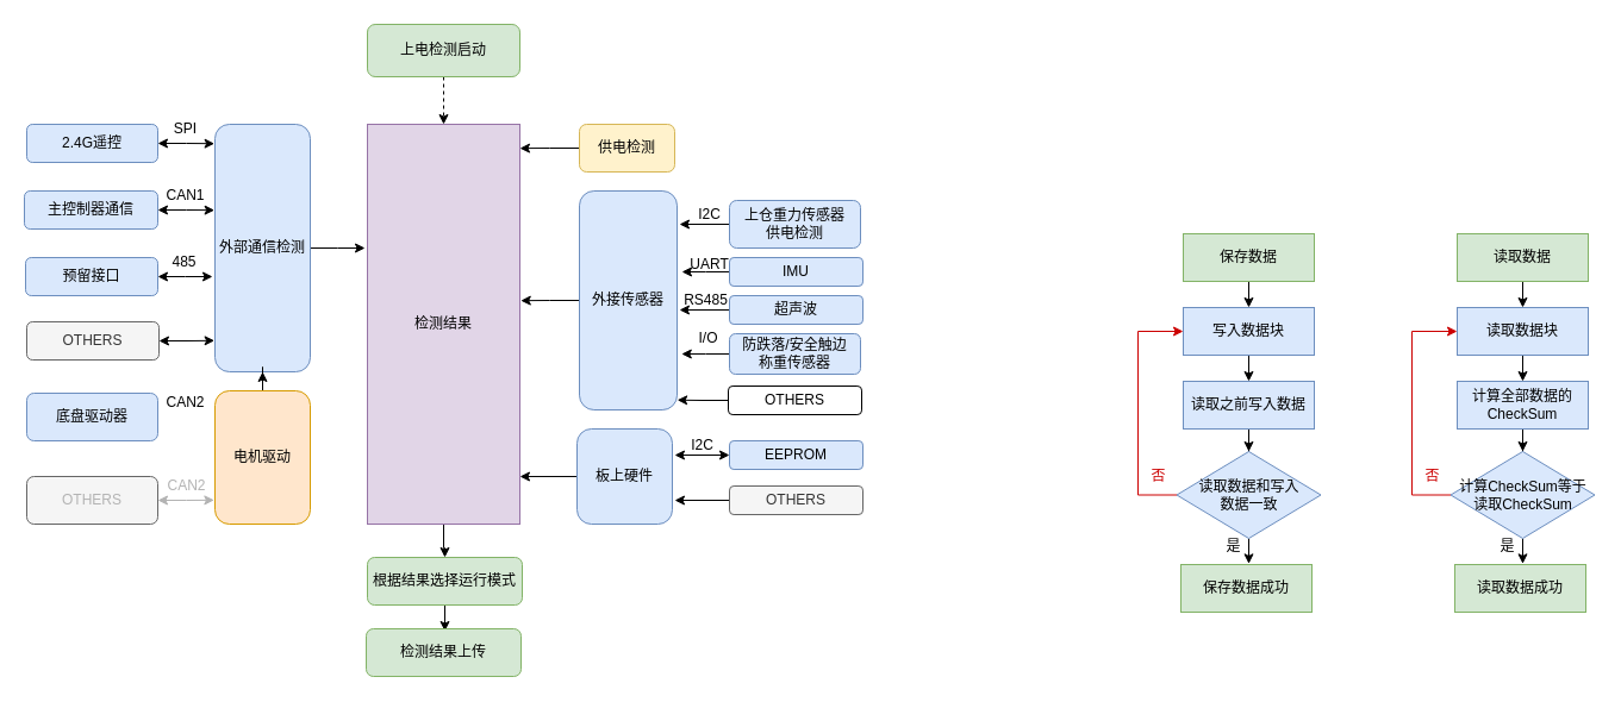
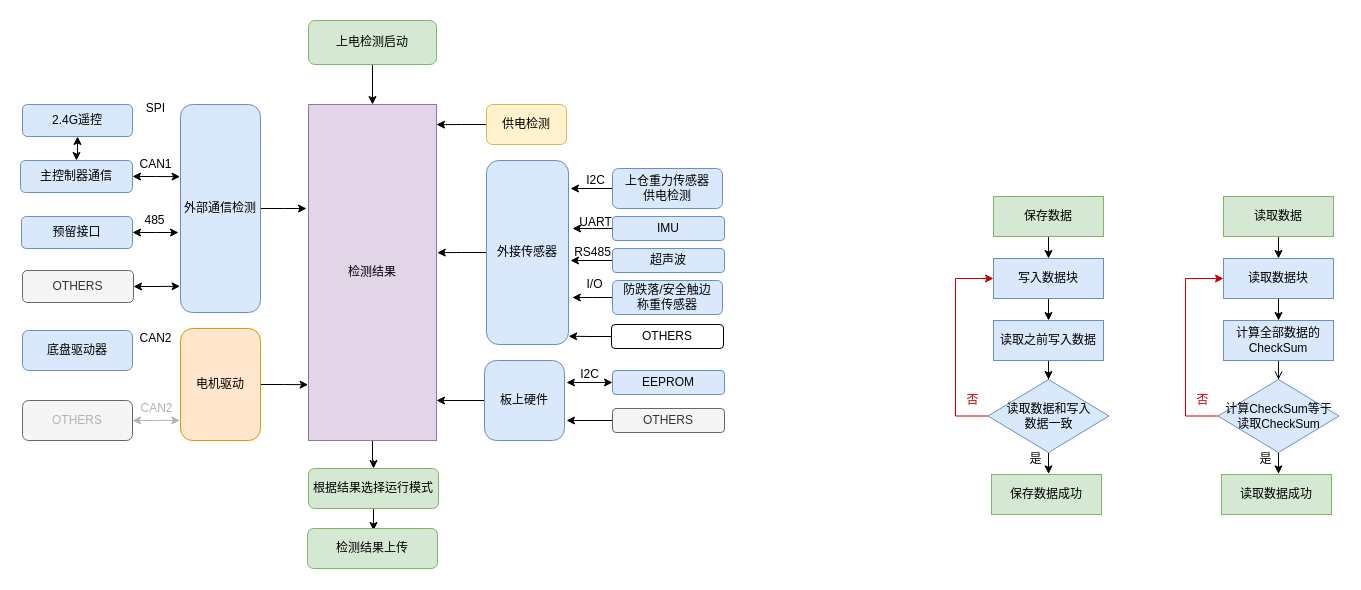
  <mxCell id="0" />
  <mxCell id="1" parent="0" />
  <mxCell id="2" style="edgeStyle=orthogonalEdgeStyle;rounded=0;orthogonalLoop=1;jettySize=auto;html=1;entryX=0.5;entryY=0;entryDx=0;entryDy=0;fontColor=#B3B3B3;startArrow=none;startFill=0;endArrow=classic;endFill=1;strokeColor=#000000;" edge="1" parent="1" source="3" target="48"><mxGeometry relative="1" as="geometry" /></mxCell>
  <mxCell id="3" value="检测结果" style="rounded=0;whiteSpace=wrap;html=1;fillColor=#e1d5e7;strokeColor=#9673a6;" vertex="1" parent="1"><mxGeometry x="308" y="104" width="128" height="336" as="geometry" /></mxCell>
  <mxCell id="4" style="edgeStyle=orthogonalEdgeStyle;rounded=0;orthogonalLoop=1;jettySize=auto;html=1;entryX=1;entryY=0.06;entryDx=0;entryDy=0;entryPerimeter=0;startArrow=none;startFill=0;endArrow=classic;endFill=1;" edge="1" parent="1" source="5" target="3"><mxGeometry relative="1" as="geometry" /></mxCell>
  <mxCell id="5" value="供电检测" style="rounded=1;whiteSpace=wrap;html=1;fillColor=#fff2cc;strokeColor=#d6b656;" vertex="1" parent="1"><mxGeometry x="486" y="104" width="80" height="40" as="geometry" /></mxCell>
  <mxCell id="6" style="edgeStyle=orthogonalEdgeStyle;rounded=0;orthogonalLoop=1;jettySize=auto;html=1;entryX=1.006;entryY=0.441;entryDx=0;entryDy=0;entryPerimeter=0;fontColor=#B3B3B3;startArrow=none;startFill=0;endArrow=classic;endFill=1;strokeColor=#000000;" edge="1" parent="1" source="7" target="3"><mxGeometry relative="1" as="geometry" /></mxCell>
  <mxCell id="7" value="外接传感器" style="rounded=1;whiteSpace=wrap;html=1;fillColor=#dae8fc;strokeColor=#6c8ebf;" vertex="1" parent="1"><mxGeometry x="486" y="160" width="82" height="184" as="geometry" /></mxCell>
  <mxCell id="8" style="edgeStyle=orthogonalEdgeStyle;rounded=0;orthogonalLoop=1;jettySize=auto;html=1;fontColor=#B3B3B3;startArrow=none;startFill=0;endArrow=classic;endFill=1;strokeColor=#000000;" edge="1" parent="1" source="9"><mxGeometry relative="1" as="geometry"><mxPoint x="570" y="188" as="targetPoint" /></mxGeometry></mxCell>
  <mxCell id="9" value="上仓重力传感器&lt;br&gt;供电检测" style="rounded=1;whiteSpace=wrap;html=1;fillColor=#dae8fc;strokeColor=#6c8ebf;" vertex="1" parent="1"><mxGeometry x="612" y="168" width="110" height="40" as="geometry" /></mxCell>
  <mxCell id="10" value="I2C" style="text;html=1;align=center;verticalAlign=middle;resizable=0;points=[];autosize=1;strokeColor=none;fillColor=none;" vertex="1" parent="1"><mxGeometry x="580" y="170" width="30" height="20" as="geometry" /></mxCell>
  <mxCell id="11" style="edgeStyle=orthogonalEdgeStyle;rounded=0;orthogonalLoop=1;jettySize=auto;html=1;fontColor=#B3B3B3;startArrow=none;startFill=0;endArrow=classic;endFill=1;strokeColor=#000000;" edge="1" parent="1" source="12"><mxGeometry relative="1" as="geometry"><mxPoint x="572" y="228" as="targetPoint" /></mxGeometry></mxCell>
  <mxCell id="12" value="IMU" style="rounded=1;whiteSpace=wrap;html=1;fillColor=#dae8fc;strokeColor=#6c8ebf;" vertex="1" parent="1"><mxGeometry x="612" y="216" width="112" height="24" as="geometry" /></mxCell>
  <mxCell id="13" value="UART" style="text;html=1;align=center;verticalAlign=middle;resizable=0;points=[];autosize=1;strokeColor=none;fillColor=none;" vertex="1" parent="1"><mxGeometry x="573" y="212" width="44" height="20" as="geometry" /></mxCell>
  <mxCell id="14" style="edgeStyle=orthogonalEdgeStyle;rounded=0;orthogonalLoop=1;jettySize=auto;html=1;entryX=-0.005;entryY=0.347;entryDx=0;entryDy=0;entryPerimeter=0;fontColor=#B3B3B3;startArrow=classic;startFill=1;endArrow=classic;endFill=1;strokeColor=#000000;" edge="1" parent="1" source="15" target="23"><mxGeometry relative="1" as="geometry" /></mxCell>
  <mxCell id="15" value="主控制器通信" style="rounded=1;whiteSpace=wrap;html=1;fillColor=#dae8fc;strokeColor=#6c8ebf;" vertex="1" parent="1"><mxGeometry x="20" y="160" width="112" height="32" as="geometry" /></mxCell>
- <mxCell id="16" style="edgeStyle=orthogonalEdgeStyle;rounded=0;orthogonalLoop=1;jettySize=auto;html=1;entryX=-0.005;entryY=0.078;entryDx=0;entryDy=0;entryPerimeter=0;fontColor=#B3B3B3;startArrow=classic;startFill=1;endArrow=classic;endFill=1;strokeColor=#000000;" edge="1" parent="1" source="17" target="23"><mxGeometry relative="1" as="geometry" /></mxCell>
+ <mxCell id="16" style="edgeStyle=orthogonalEdgeStyle;rounded=0;orthogonalLoop=1;jettySize=auto;html=1;fontColor=#B3B3B3;startArrow=classic;startFill=1;endArrow=classic;endFill=1;strokeColor=#000000;" edge="1" parent="1" source="17" target="15"><mxGeometry relative="1" as="geometry" /></mxCell>
  <mxCell id="17" value="2.4G遥控" style="rounded=1;whiteSpace=wrap;html=1;fillColor=#dae8fc;strokeColor=#6c8ebf;" vertex="1" parent="1"><mxGeometry x="22" y="104" width="110" height="32" as="geometry" /></mxCell>
  <mxCell id="18" value="SPI" style="text;html=1;align=center;verticalAlign=middle;resizable=0;points=[];autosize=1;strokeColor=none;fillColor=none;" vertex="1" parent="1"><mxGeometry x="140" y="98" width="30" height="20" as="geometry" /></mxCell>
  <mxCell id="19" style="edgeStyle=orthogonalEdgeStyle;rounded=0;orthogonalLoop=1;jettySize=auto;html=1;fontColor=#B3B3B3;startArrow=none;startFill=0;endArrow=classic;endFill=1;strokeColor=#000000;" edge="1" parent="1" source="20"><mxGeometry relative="1" as="geometry"><mxPoint x="571.8" y="297" as="targetPoint" /></mxGeometry></mxCell>
  <mxCell id="20" value="防跌落/安全触边&lt;br&gt;称重传感器" style="rounded=1;whiteSpace=wrap;html=1;fillColor=#dae8fc;strokeColor=#6c8ebf;" vertex="1" parent="1"><mxGeometry x="612" y="280" width="110" height="34" as="geometry" /></mxCell>
  <mxCell id="21" value="RS485" style="text;html=1;align=center;verticalAlign=middle;resizable=0;points=[];autosize=1;strokeColor=none;fillColor=none;" vertex="1" parent="1"><mxGeometry x="568" y="242" width="48" height="20" as="geometry" /></mxCell>
  <mxCell id="22" style="edgeStyle=orthogonalEdgeStyle;rounded=0;orthogonalLoop=1;jettySize=auto;html=1;startArrow=none;startFill=0;" edge="1" parent="1" source="23"><mxGeometry relative="1" as="geometry"><mxPoint x="306" y="208" as="targetPoint" /></mxGeometry></mxCell>
  <mxCell id="23" value="外部通信检测" style="rounded=1;whiteSpace=wrap;html=1;fillColor=#dae8fc;strokeColor=#6c8ebf;" vertex="1" parent="1"><mxGeometry x="180" y="104" width="80" height="208" as="geometry" /></mxCell>
- <mxCell id="24" style="edgeStyle=orthogonalEdgeStyle;rounded=0;orthogonalLoop=1;jettySize=auto;html=1;fontColor=#B3B3B3;startArrow=none;startFill=0;endArrow=classic;endFill=1;strokeColor=#000000;" edge="1" parent="1" source="25" target="23"><mxGeometry relative="1" as="geometry" /></mxCell>
+ <mxCell id="24" style="edgeStyle=orthogonalEdgeStyle;rounded=0;orthogonalLoop=1;jettySize=auto;html=1;entryX=-0.003;entryY=0.834;entryDx=0;entryDy=0;entryPerimeter=0;fontColor=#B3B3B3;startArrow=none;startFill=0;endArrow=classic;endFill=1;strokeColor=#000000;" edge="1" parent="1" source="25" target="3"><mxGeometry relative="1" as="geometry" /></mxCell>
  <mxCell id="25" value="电机驱动" style="rounded=1;whiteSpace=wrap;html=1;fillColor=#ffe6cc;strokeColor=#d79b00;" vertex="1" parent="1"><mxGeometry x="180" y="328" width="80" height="112" as="geometry" /></mxCell>
  <mxCell id="26" value="CAN1" style="text;html=1;align=center;verticalAlign=middle;resizable=0;points=[];autosize=1;strokeColor=none;fillColor=none;" vertex="1" parent="1"><mxGeometry x="133" y="154" width="44" height="20" as="geometry" /></mxCell>
  <mxCell id="27" value="底盘驱动器" style="rounded=1;whiteSpace=wrap;html=1;fillColor=#dae8fc;strokeColor=#6c8ebf;" vertex="1" parent="1"><mxGeometry x="22" y="330" width="110" height="40" as="geometry" /></mxCell>
  <mxCell id="28" style="edgeStyle=orthogonalEdgeStyle;rounded=0;orthogonalLoop=1;jettySize=auto;html=1;entryX=-0.008;entryY=0.82;entryDx=0;entryDy=0;entryPerimeter=0;startArrow=classic;startFill=1;endArrow=classic;endFill=1;strokeColor=#B3B3B3;" edge="1" parent="1" source="29" target="25"><mxGeometry relative="1" as="geometry" /></mxCell>
  <mxCell id="29" value="&lt;font color=&quot;#b3b3b3&quot;&gt;OTHERS&lt;/font&gt;" style="rounded=1;whiteSpace=wrap;html=1;fillColor=#f5f5f5;strokeColor=#666666;fontColor=#333333;" vertex="1" parent="1"><mxGeometry x="22" y="400" width="110" height="40" as="geometry" /></mxCell>
  <mxCell id="30" value="CAN2" style="text;html=1;align=center;verticalAlign=middle;resizable=0;points=[];autosize=1;strokeColor=none;fillColor=none;" vertex="1" parent="1"><mxGeometry x="133" y="328" width="44" height="20" as="geometry" /></mxCell>
  <mxCell id="31" value="&lt;font color=&quot;#b3b3b3&quot;&gt;CAN2&lt;/font&gt;" style="text;html=1;align=center;verticalAlign=middle;resizable=0;points=[];autosize=1;strokeColor=none;fillColor=none;" vertex="1" parent="1"><mxGeometry x="134" y="398" width="44" height="20" as="geometry" /></mxCell>
  <mxCell id="32" style="edgeStyle=orthogonalEdgeStyle;rounded=0;orthogonalLoop=1;jettySize=auto;html=1;fontColor=#B3B3B3;startArrow=classic;startFill=1;endArrow=classic;endFill=1;strokeColor=#000000;" edge="1" parent="1" source="33"><mxGeometry relative="1" as="geometry"><mxPoint x="178" y="232" as="targetPoint" /></mxGeometry></mxCell>
  <mxCell id="33" value="预留接口" style="rounded=1;whiteSpace=wrap;html=1;fillColor=#dae8fc;strokeColor=#6c8ebf;" vertex="1" parent="1"><mxGeometry x="21" y="216" width="111" height="32" as="geometry" /></mxCell>
  <mxCell id="34" style="edgeStyle=orthogonalEdgeStyle;rounded=0;orthogonalLoop=1;jettySize=auto;html=1;entryX=-0.005;entryY=0.874;entryDx=0;entryDy=0;entryPerimeter=0;fontColor=#B3B3B3;startArrow=classic;startFill=1;endArrow=classic;endFill=1;strokeColor=#000000;" edge="1" parent="1" source="35" target="23"><mxGeometry relative="1" as="geometry" /></mxCell>
  <mxCell id="35" value="OTHERS" style="rounded=1;whiteSpace=wrap;html=1;fillColor=#f5f5f5;strokeColor=#666666;fontColor=#333333;" vertex="1" parent="1"><mxGeometry x="22" y="270" width="111" height="32" as="geometry" /></mxCell>
  <mxCell id="36" style="edgeStyle=orthogonalEdgeStyle;rounded=0;orthogonalLoop=1;jettySize=auto;html=1;fontColor=#B3B3B3;startArrow=none;startFill=0;endArrow=classic;endFill=1;strokeColor=#000000;" edge="1" parent="1" source="37"><mxGeometry relative="1" as="geometry"><mxPoint x="570" y="260" as="targetPoint" /></mxGeometry></mxCell>
  <mxCell id="37" value="超声波" style="rounded=1;whiteSpace=wrap;html=1;fillColor=#dae8fc;strokeColor=#6c8ebf;" vertex="1" parent="1"><mxGeometry x="612" y="248" width="112" height="24" as="geometry" /></mxCell>
  <mxCell id="38" value="I/O" style="text;html=1;align=center;verticalAlign=middle;resizable=0;points=[];autosize=1;strokeColor=none;fillColor=none;" vertex="1" parent="1"><mxGeometry x="580" y="274" width="28" height="20" as="geometry" /></mxCell>
  <mxCell id="39" style="edgeStyle=orthogonalEdgeStyle;rounded=0;orthogonalLoop=1;jettySize=auto;html=1;entryX=1.002;entryY=0.955;entryDx=0;entryDy=0;entryPerimeter=0;fontColor=#B3B3B3;startArrow=none;startFill=0;endArrow=classic;endFill=1;strokeColor=#000000;" edge="1" parent="1" source="40" target="7"><mxGeometry relative="1" as="geometry" /></mxCell>
  <mxCell id="40" value="OTHERS" style="rounded=1;whiteSpace=wrap;html=1;" vertex="1" parent="1"><mxGeometry x="611" y="324" width="112" height="24" as="geometry" /></mxCell>
  <mxCell id="41" style="edgeStyle=orthogonalEdgeStyle;rounded=0;orthogonalLoop=1;jettySize=auto;html=1;entryX=1;entryY=0.881;entryDx=0;entryDy=0;entryPerimeter=0;fontColor=#B3B3B3;startArrow=none;startFill=0;endArrow=classic;endFill=1;strokeColor=#000000;" edge="1" parent="1" source="42" target="3"><mxGeometry relative="1" as="geometry" /></mxCell>
  <mxCell id="42" value="板上硬件" style="rounded=1;whiteSpace=wrap;html=1;fillColor=#dae8fc;strokeColor=#6c8ebf;" vertex="1" parent="1"><mxGeometry x="484" y="360" width="80" height="80" as="geometry" /></mxCell>
  <mxCell id="43" style="edgeStyle=orthogonalEdgeStyle;rounded=0;orthogonalLoop=1;jettySize=auto;html=1;fontColor=#B3B3B3;startArrow=classic;startFill=1;endArrow=classic;endFill=1;strokeColor=#000000;" edge="1" parent="1" source="44"><mxGeometry relative="1" as="geometry"><mxPoint x="566" y="382" as="targetPoint" /></mxGeometry></mxCell>
  <mxCell id="44" value="EEPROM" style="rounded=1;whiteSpace=wrap;html=1;fillColor=#dae8fc;strokeColor=#6c8ebf;" vertex="1" parent="1"><mxGeometry x="612" y="370" width="112" height="24" as="geometry" /></mxCell>
  <mxCell id="45" style="edgeStyle=orthogonalEdgeStyle;rounded=0;orthogonalLoop=1;jettySize=auto;html=1;fontColor=#B3B3B3;startArrow=none;startFill=0;endArrow=classic;endFill=1;strokeColor=#000000;" edge="1" parent="1" source="46"><mxGeometry relative="1" as="geometry"><mxPoint x="566" y="420" as="targetPoint" /></mxGeometry></mxCell>
  <mxCell id="46" value="OTHERS" style="rounded=1;whiteSpace=wrap;html=1;fillColor=#f5f5f5;strokeColor=#666666;fontColor=#333333;" vertex="1" parent="1"><mxGeometry x="612" y="408" width="112" height="24" as="geometry" /></mxCell>
  <mxCell id="47" style="edgeStyle=orthogonalEdgeStyle;rounded=0;orthogonalLoop=1;jettySize=auto;html=1;fontColor=#B3B3B3;startArrow=none;startFill=0;endArrow=classic;endFill=1;strokeColor=#000000;" edge="1" parent="1" source="48"><mxGeometry relative="1" as="geometry"><mxPoint x="373" y="530" as="targetPoint" /></mxGeometry></mxCell>
  <mxCell id="48" value="根据结果选择运行模式" style="rounded=1;whiteSpace=wrap;html=1;strokeColor=#82b366;fillColor=#d5e8d4;" vertex="1" parent="1"><mxGeometry x="308" y="468" width="130" height="40" as="geometry" /></mxCell>
  <mxCell id="49" value="检测结果上传" style="rounded=1;whiteSpace=wrap;html=1;strokeColor=#82b366;fillColor=#d5e8d4;" vertex="1" parent="1"><mxGeometry x="307" y="528" width="130" height="40" as="geometry" /></mxCell>
  <mxCell id="50" value="485" style="text;html=1;align=center;verticalAlign=middle;resizable=0;points=[];autosize=1;strokeColor=none;fillColor=none;" vertex="1" parent="1"><mxGeometry x="138" y="210" width="32" height="20" as="geometry" /></mxCell>
  <mxCell id="51" value="I2C" style="text;html=1;align=center;verticalAlign=middle;resizable=0;points=[];autosize=1;strokeColor=none;fillColor=none;" vertex="1" parent="1"><mxGeometry x="574" y="364" width="30" height="20" as="geometry" /></mxCell>
- <mxCell id="52" style="edgeStyle=orthogonalEdgeStyle;rounded=0;orthogonalLoop=1;jettySize=auto;html=1;entryX=0.5;entryY=0;entryDx=0;entryDy=0;fontColor=#B3B3B3;startArrow=none;startFill=0;endArrow=classic;endFill=1;strokeColor=#000000;dashed=1;" edge="1" parent="1" source="53" target="3"><mxGeometry relative="1" as="geometry" /></mxCell>
+ <mxCell id="52" style="edgeStyle=orthogonalEdgeStyle;rounded=0;orthogonalLoop=1;jettySize=auto;html=1;entryX=0.5;entryY=0;entryDx=0;entryDy=0;fontColor=#B3B3B3;startArrow=none;startFill=0;endArrow=classic;endFill=1;strokeColor=#000000;" edge="1" parent="1" source="53" target="3"><mxGeometry relative="1" as="geometry" /></mxCell>
  <mxCell id="53" value="上电检测启动" style="rounded=1;whiteSpace=wrap;html=1;strokeColor=#82b366;fillColor=#d5e8d4;" vertex="1" parent="1"><mxGeometry x="308" y="20" width="128" height="44" as="geometry" /></mxCell>
  <mxCell id="54" style="edgeStyle=orthogonalEdgeStyle;rounded=0;orthogonalLoop=1;jettySize=auto;html=1;entryX=0.5;entryY=0;entryDx=0;entryDy=0;fontColor=#B3B3B3;startArrow=none;startFill=0;endArrow=classic;endFill=1;strokeColor=#000000;" edge="1" parent="1" source="55" target="57"><mxGeometry relative="1" as="geometry" /></mxCell>
  <mxCell id="55" value="保存数据" style="rounded=0;whiteSpace=wrap;html=1;fillColor=#d5e8d4;strokeColor=#82b366;" vertex="1" parent="1"><mxGeometry x="993" y="196" width="110" height="40" as="geometry" /></mxCell>
  <mxCell id="56" style="edgeStyle=orthogonalEdgeStyle;rounded=0;orthogonalLoop=1;jettySize=auto;html=1;entryX=0.5;entryY=0;entryDx=0;entryDy=0;fontColor=#B3B3B3;startArrow=none;startFill=0;endArrow=classic;endFill=1;strokeColor=#000000;" edge="1" parent="1" source="57" target="59"><mxGeometry relative="1" as="geometry" /></mxCell>
  <mxCell id="57" value="写入数据块" style="rounded=0;whiteSpace=wrap;html=1;fillColor=#dae8fc;strokeColor=#6c8ebf;" vertex="1" parent="1"><mxGeometry x="993" y="258" width="110" height="40" as="geometry" /></mxCell>
  <mxCell id="58" style="edgeStyle=orthogonalEdgeStyle;rounded=0;orthogonalLoop=1;jettySize=auto;html=1;entryX=0.5;entryY=0;entryDx=0;entryDy=0;fontColor=#B3B3B3;startArrow=none;startFill=0;endArrow=classic;endFill=1;strokeColor=#000000;" edge="1" parent="1" source="59" target="62"><mxGeometry relative="1" as="geometry" /></mxCell>
  <mxCell id="59" value="读取之前写入数据" style="rounded=0;whiteSpace=wrap;html=1;fillColor=#dae8fc;strokeColor=#6c8ebf;" vertex="1" parent="1"><mxGeometry x="993" y="320" width="110" height="40" as="geometry" /></mxCell>
  <mxCell id="60" style="edgeStyle=orthogonalEdgeStyle;rounded=0;orthogonalLoop=1;jettySize=auto;html=1;fontColor=#B3B3B3;startArrow=none;startFill=0;endArrow=classic;endFill=1;strokeColor=#000000;" edge="1" parent="1" source="62"><mxGeometry relative="1" as="geometry"><mxPoint x="1048" y="473.333" as="targetPoint" /></mxGeometry></mxCell>
  <mxCell id="61" style="edgeStyle=orthogonalEdgeStyle;rounded=0;orthogonalLoop=1;jettySize=auto;html=1;entryX=0;entryY=0.5;entryDx=0;entryDy=0;fontColor=#B3B3B3;startArrow=none;startFill=0;endArrow=classic;endFill=1;strokeColor=#CC0000;" edge="1" parent="1" source="62" target="57"><mxGeometry relative="1" as="geometry"><Array as="points"><mxPoint x="955" y="416" /><mxPoint x="955" y="278" /></Array></mxGeometry></mxCell>
  <mxCell id="62" value="读取数据和写入&lt;br&gt;数据一致" style="rhombus;whiteSpace=wrap;html=1;rounded=0;strokeColor=#6c8ebf;fillColor=#dae8fc;" vertex="1" parent="1"><mxGeometry x="987.5" y="379" width="121" height="73" as="geometry" /></mxCell>
  <mxCell id="63" value="保存数据成功" style="rounded=0;whiteSpace=wrap;html=1;fillColor=#d5e8d4;strokeColor=#82b366;" vertex="1" parent="1"><mxGeometry x="991" y="474" width="110" height="40" as="geometry" /></mxCell>
  <mxCell id="64" value="&lt;font color=&quot;#cc0000&quot;&gt;否&lt;/font&gt;" style="text;html=1;align=center;verticalAlign=middle;resizable=0;points=[];autosize=1;strokeColor=none;fillColor=none;fontColor=#B3B3B3;" vertex="1" parent="1"><mxGeometry x="961" y="391" width="22" height="18" as="geometry" /></mxCell>
  <mxCell id="65" value="&lt;font color=&quot;#000000&quot;&gt;是&lt;/font&gt;" style="text;html=1;align=center;verticalAlign=middle;resizable=0;points=[];autosize=1;strokeColor=none;fillColor=none;fontColor=#CC0000;" vertex="1" parent="1"><mxGeometry x="1024" y="450" width="22" height="18" as="geometry" /></mxCell>
  <mxCell id="66" style="edgeStyle=orthogonalEdgeStyle;rounded=0;orthogonalLoop=1;jettySize=auto;html=1;entryX=0.5;entryY=0;entryDx=0;entryDy=0;fontColor=#B3B3B3;startArrow=none;startFill=0;endArrow=classic;endFill=1;strokeColor=#000000;" edge="1" parent="1" source="67" target="69"><mxGeometry relative="1" as="geometry" /></mxCell>
  <mxCell id="67" value="读取数据" style="rounded=0;whiteSpace=wrap;html=1;fillColor=#d5e8d4;strokeColor=#82b366;" vertex="1" parent="1"><mxGeometry x="1223" y="196" width="110" height="40" as="geometry" /></mxCell>
  <mxCell id="68" style="edgeStyle=orthogonalEdgeStyle;rounded=0;orthogonalLoop=1;jettySize=auto;html=1;entryX=0.5;entryY=0;entryDx=0;entryDy=0;fontColor=#B3B3B3;startArrow=none;startFill=0;endArrow=classic;endFill=1;strokeColor=#000000;" edge="1" parent="1" source="69" target="71"><mxGeometry relative="1" as="geometry" /></mxCell>
  <mxCell id="69" value="读取数据块" style="rounded=0;whiteSpace=wrap;html=1;fillColor=#dae8fc;strokeColor=#6c8ebf;" vertex="1" parent="1"><mxGeometry x="1223" y="258" width="110" height="40" as="geometry" /></mxCell>
- <mxCell id="70" style="edgeStyle=orthogonalEdgeStyle;rounded=0;orthogonalLoop=1;jettySize=auto;html=1;entryX=0.5;entryY=0;entryDx=0;entryDy=0;fontColor=#B3B3B3;startArrow=none;startFill=0;endArrow=classic;endFill=1;strokeColor=#000000;" edge="1" parent="1" source="71" target="74"><mxGeometry relative="1" as="geometry" /></mxCell>
+ <mxCell id="70" style="edgeStyle=orthogonalEdgeStyle;rounded=0;orthogonalLoop=1;jettySize=auto;html=1;entryX=0.5;entryY=0;entryDx=0;entryDy=0;fontColor=#B3B3B3;startArrow=none;startFill=0;endArrow=open;endFill=1;strokeColor=#000000;" edge="1" parent="1" source="71" target="74"><mxGeometry relative="1" as="geometry" /></mxCell>
  <mxCell id="71" value="计算全部数据的CheckSum" style="rounded=0;whiteSpace=wrap;html=1;fillColor=#dae8fc;strokeColor=#6c8ebf;" vertex="1" parent="1"><mxGeometry x="1223" y="320" width="110" height="40" as="geometry" /></mxCell>
  <mxCell id="72" style="edgeStyle=orthogonalEdgeStyle;rounded=0;orthogonalLoop=1;jettySize=auto;html=1;fontColor=#B3B3B3;startArrow=none;startFill=0;endArrow=classic;endFill=1;strokeColor=#000000;" edge="1" parent="1" source="74"><mxGeometry relative="1" as="geometry"><mxPoint x="1278" y="473.333" as="targetPoint" /></mxGeometry></mxCell>
  <mxCell id="73" style="edgeStyle=orthogonalEdgeStyle;rounded=0;orthogonalLoop=1;jettySize=auto;html=1;entryX=0;entryY=0.5;entryDx=0;entryDy=0;fontColor=#B3B3B3;startArrow=none;startFill=0;endArrow=classic;endFill=1;strokeColor=#CC0000;" edge="1" parent="1" source="74" target="69"><mxGeometry relative="1" as="geometry"><Array as="points"><mxPoint x="1185" y="416" /><mxPoint x="1185" y="278" /></Array></mxGeometry></mxCell>
  <mxCell id="74" value="计算CheckSum等于&lt;br&gt;读取CheckSum" style="rhombus;whiteSpace=wrap;html=1;rounded=0;strokeColor=#6c8ebf;fillColor=#dae8fc;" vertex="1" parent="1"><mxGeometry x="1217.5" y="379" width="121" height="73" as="geometry" /></mxCell>
  <mxCell id="75" value="读取数据成功" style="rounded=0;whiteSpace=wrap;html=1;fillColor=#d5e8d4;strokeColor=#82b366;" vertex="1" parent="1"><mxGeometry x="1221" y="474" width="110" height="40" as="geometry" /></mxCell>
  <mxCell id="76" value="&lt;font color=&quot;#cc0000&quot;&gt;否&lt;/font&gt;" style="text;html=1;align=center;verticalAlign=middle;resizable=0;points=[];autosize=1;strokeColor=none;fillColor=none;fontColor=#B3B3B3;" vertex="1" parent="1"><mxGeometry x="1191" y="391" width="22" height="18" as="geometry" /></mxCell>
  <mxCell id="77" value="&lt;font color=&quot;#000000&quot;&gt;是&lt;/font&gt;" style="text;html=1;align=center;verticalAlign=middle;resizable=0;points=[];autosize=1;strokeColor=none;fillColor=none;fontColor=#CC0000;" vertex="1" parent="1"><mxGeometry x="1254" y="450" width="22" height="18" as="geometry" /></mxCell>
